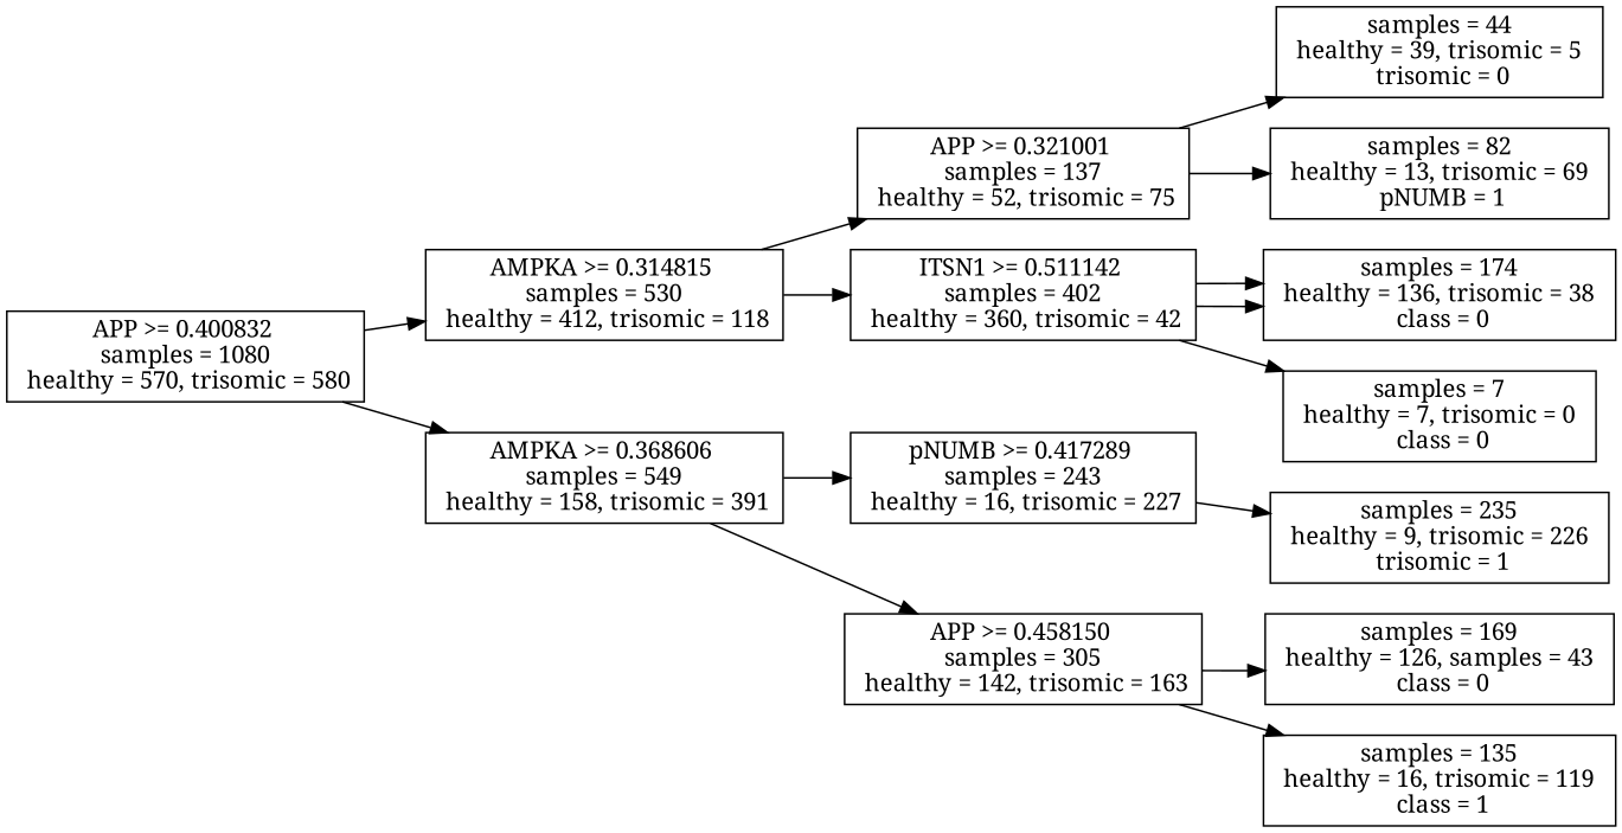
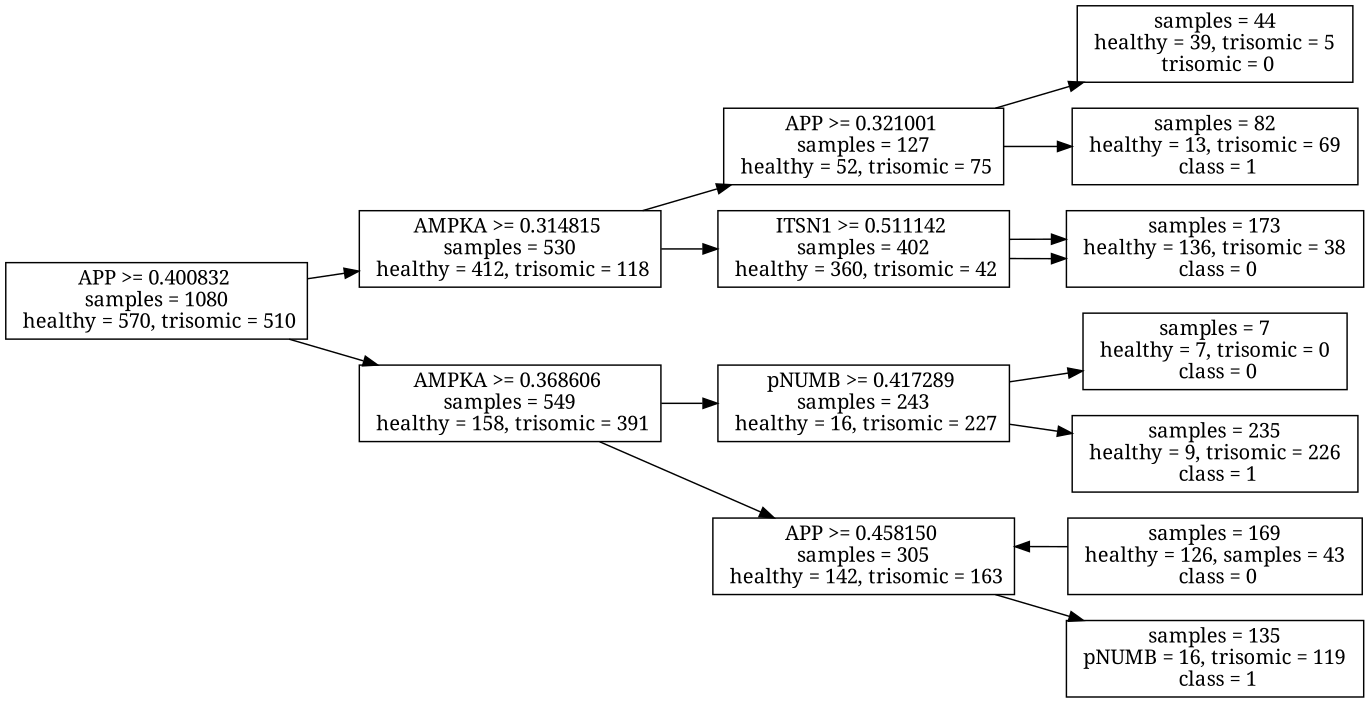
  digraph {
    fontname="Noto Serif"
    rankdir=LR
    node [fontname="Noto Serif" shape=box]
    edge [fontname="Noto Serif"]
-   n1 [label="APP >= 0.400832 \n samples = 1080 \n healthy = 570, trisomic = 580"]
+   n1 [label="APP >= 0.400832 \n samples = 1080 \n healthy = 570, trisomic = 510"]
    n2 [label="AMPKA >= 0.314815 \n samples = 530 \n healthy = 412, trisomic = 118"]
    n3 [label="AMPKA >= 0.368606 \n samples = 549 \n healthy = 158, trisomic = 391"]
-   n4 [label="APP >= 0.321001 \n samples = 137 \n healthy = 52, trisomic = 75"]
+   n4 [label="APP >= 0.321001 \n samples = 127 \n healthy = 52, trisomic = 75"]
    n5 [label="ITSN1 >= 0.511142 \n samples = 402 \n healthy = 360, trisomic = 42"]
    n6 [label="pNUMB >= 0.417289 \n samples = 243 \n healthy = 16, trisomic = 227"]
    n7 [label="APP >= 0.458150 \n samples = 305 \n healthy = 142, trisomic = 163"]
    n8 [label=" samples = 44 \n healthy = 39, trisomic = 5 \n trisomic = 0"]
-   n9 [label=" samples = 82 \n healthy = 13, trisomic = 69 \n pNUMB = 1"]
-   n10 [label=" samples = 174 \n healthy = 136, trisomic = 38 \n class = 0"]
-   n11 [label=" samples = 235 \n healthy = 9, trisomic = 226 \n trisomic = 1"]
+   n9 [label=" samples = 82 \n healthy = 13, trisomic = 69 \n class = 1"]
+   n10 [label=" samples = 173 \n healthy = 136, trisomic = 38 \n class = 0"]
+   n11 [label=" samples = 235 \n healthy = 9, trisomic = 226 \n class = 1"]
    n12 [label=" samples = 7 \n healthy = 7, trisomic = 0 \n class = 0"]
    n13 [label=" samples = 169 \n healthy = 126, samples = 43 \n class = 0"]
-   n14 [label=" samples = 135 \n healthy = 16, trisomic = 119 \n class = 1"]
+   n14 [label=" samples = 135 \n pNUMB = 16, trisomic = 119 \n class = 1"]
    n1 -> n2
    n1 -> n3
    n2 -> n4
    n2 -> n5
    n3 -> n6
    n3 -> n7
    n4 -> n8
    n4 -> n9
    n5 -> n10
    n5 -> n10
    n6 -> n11
-   n5 -> n12
-   n7 -> n13
+   n6 -> n12
+   n13 -> n7
    n7 -> n14
  }
